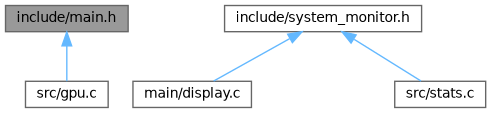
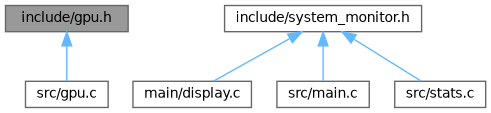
  digraph {
    node [color=grey40 fillcolor=white fontname=Helvetica fontsize=10 shape=box style=filled]
    edge [color=steelblue1 dir=back fontname=Helvetica fontsize=10 labelfontname=Helvetica labelfontsize=10 style=solid]
-   n1 [color=gray40 fillcolor=grey60 fontcolor=black height=0.2 label="include/main.h" width=0.4]
+   n1 [color=gray40 fillcolor=grey60 fontcolor=black height=0.2 label="include/gpu.h" width=0.4]
    n2 [height=0.2 label="src/gpu.c" width=0.4]
    n3 [height=0.2 label="include/system_monitor.h" width=0.4]
    n4 [height=0.2 label="main/display.c" width=0.4]
+   n5 [height=0.2 label="src/main.c" width=0.4]
    n6 [height=0.2 label="src/stats.c" width=0.4]
    n1 -> n2
    n3 -> n4
+   n3 -> n5
    n3 -> n6
  }
